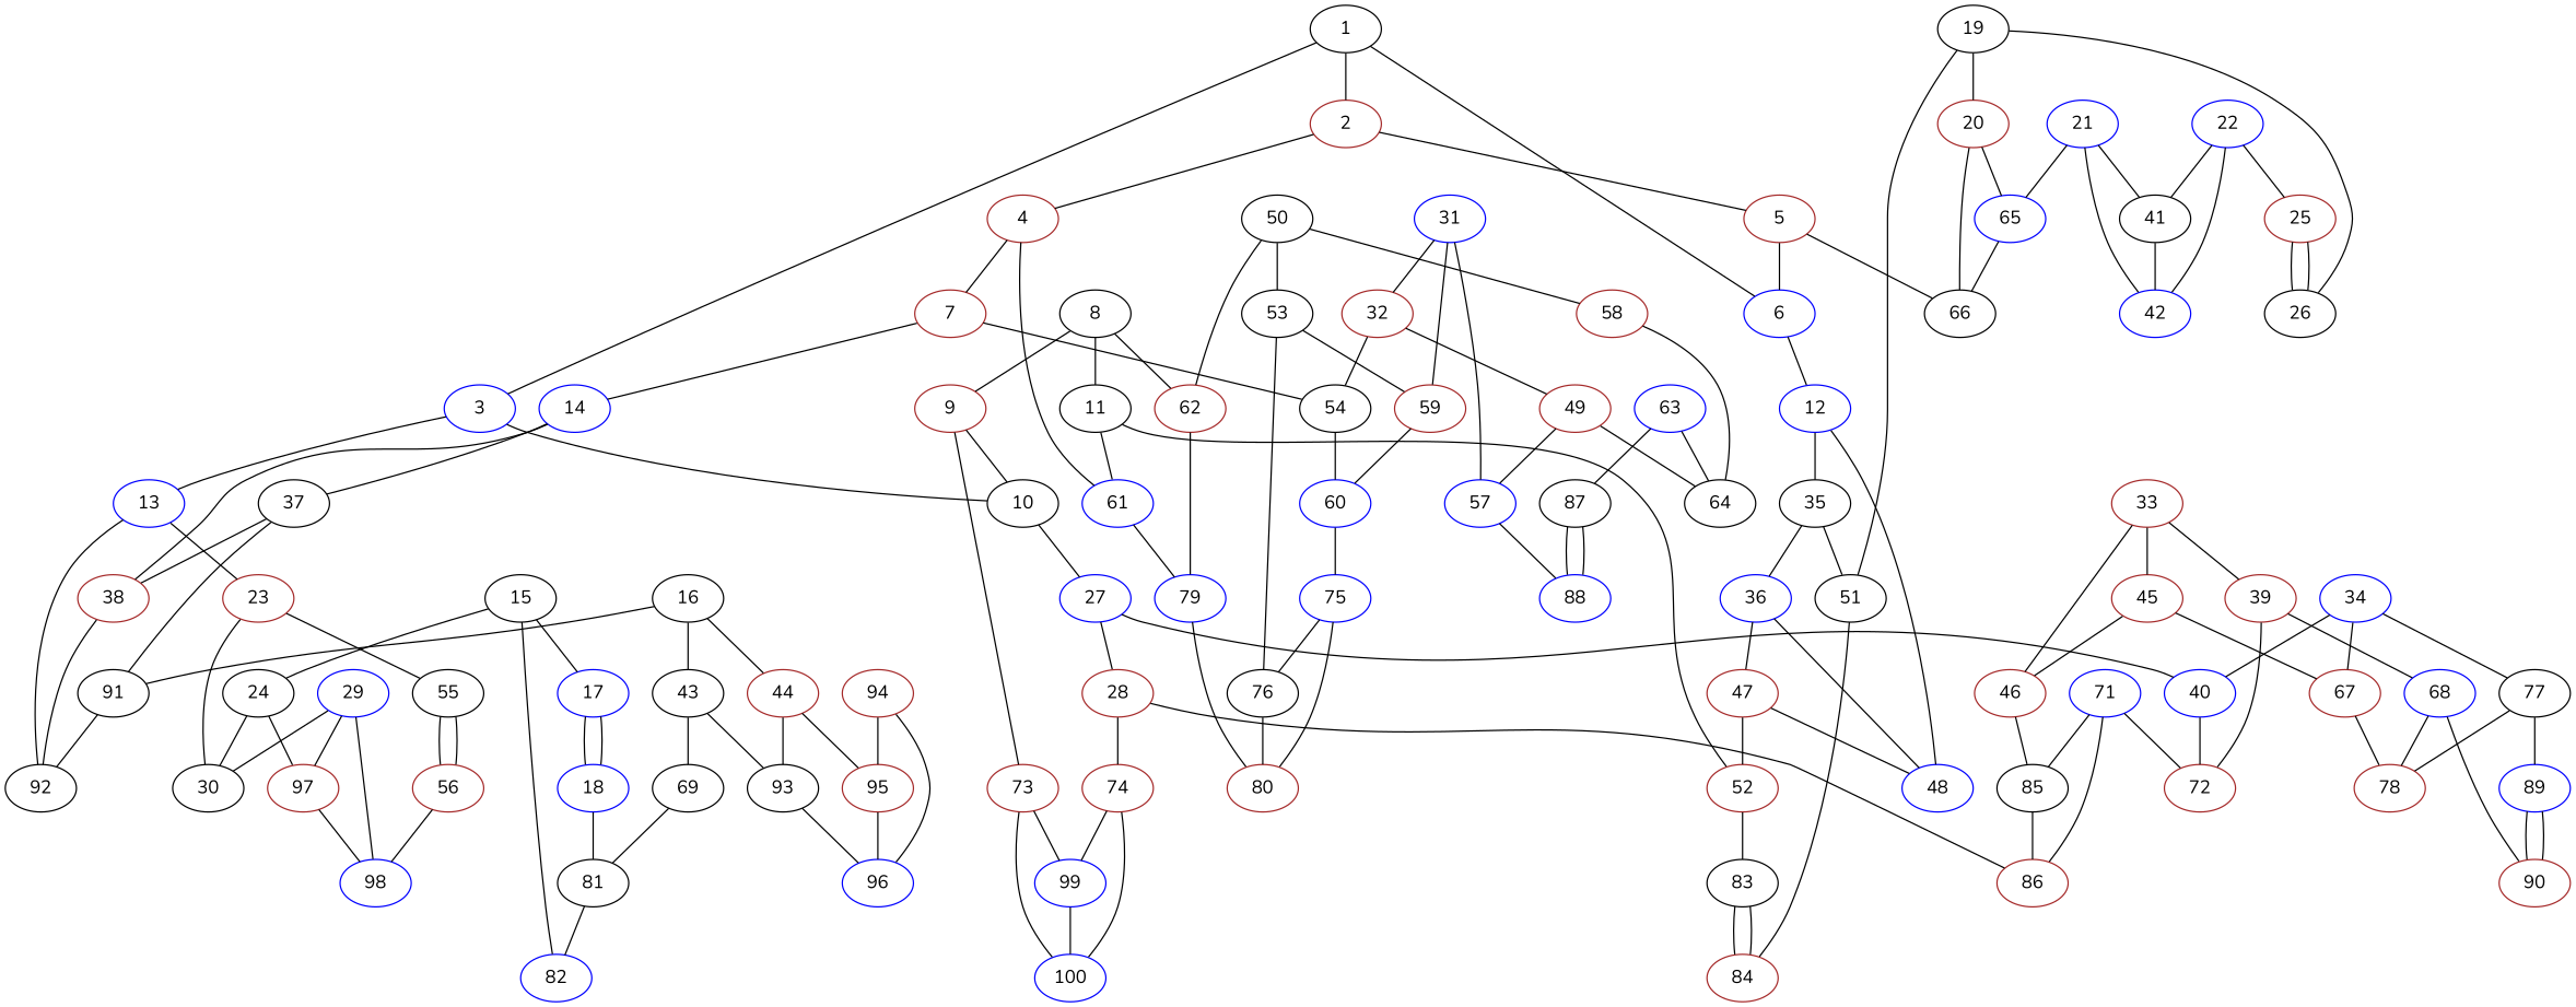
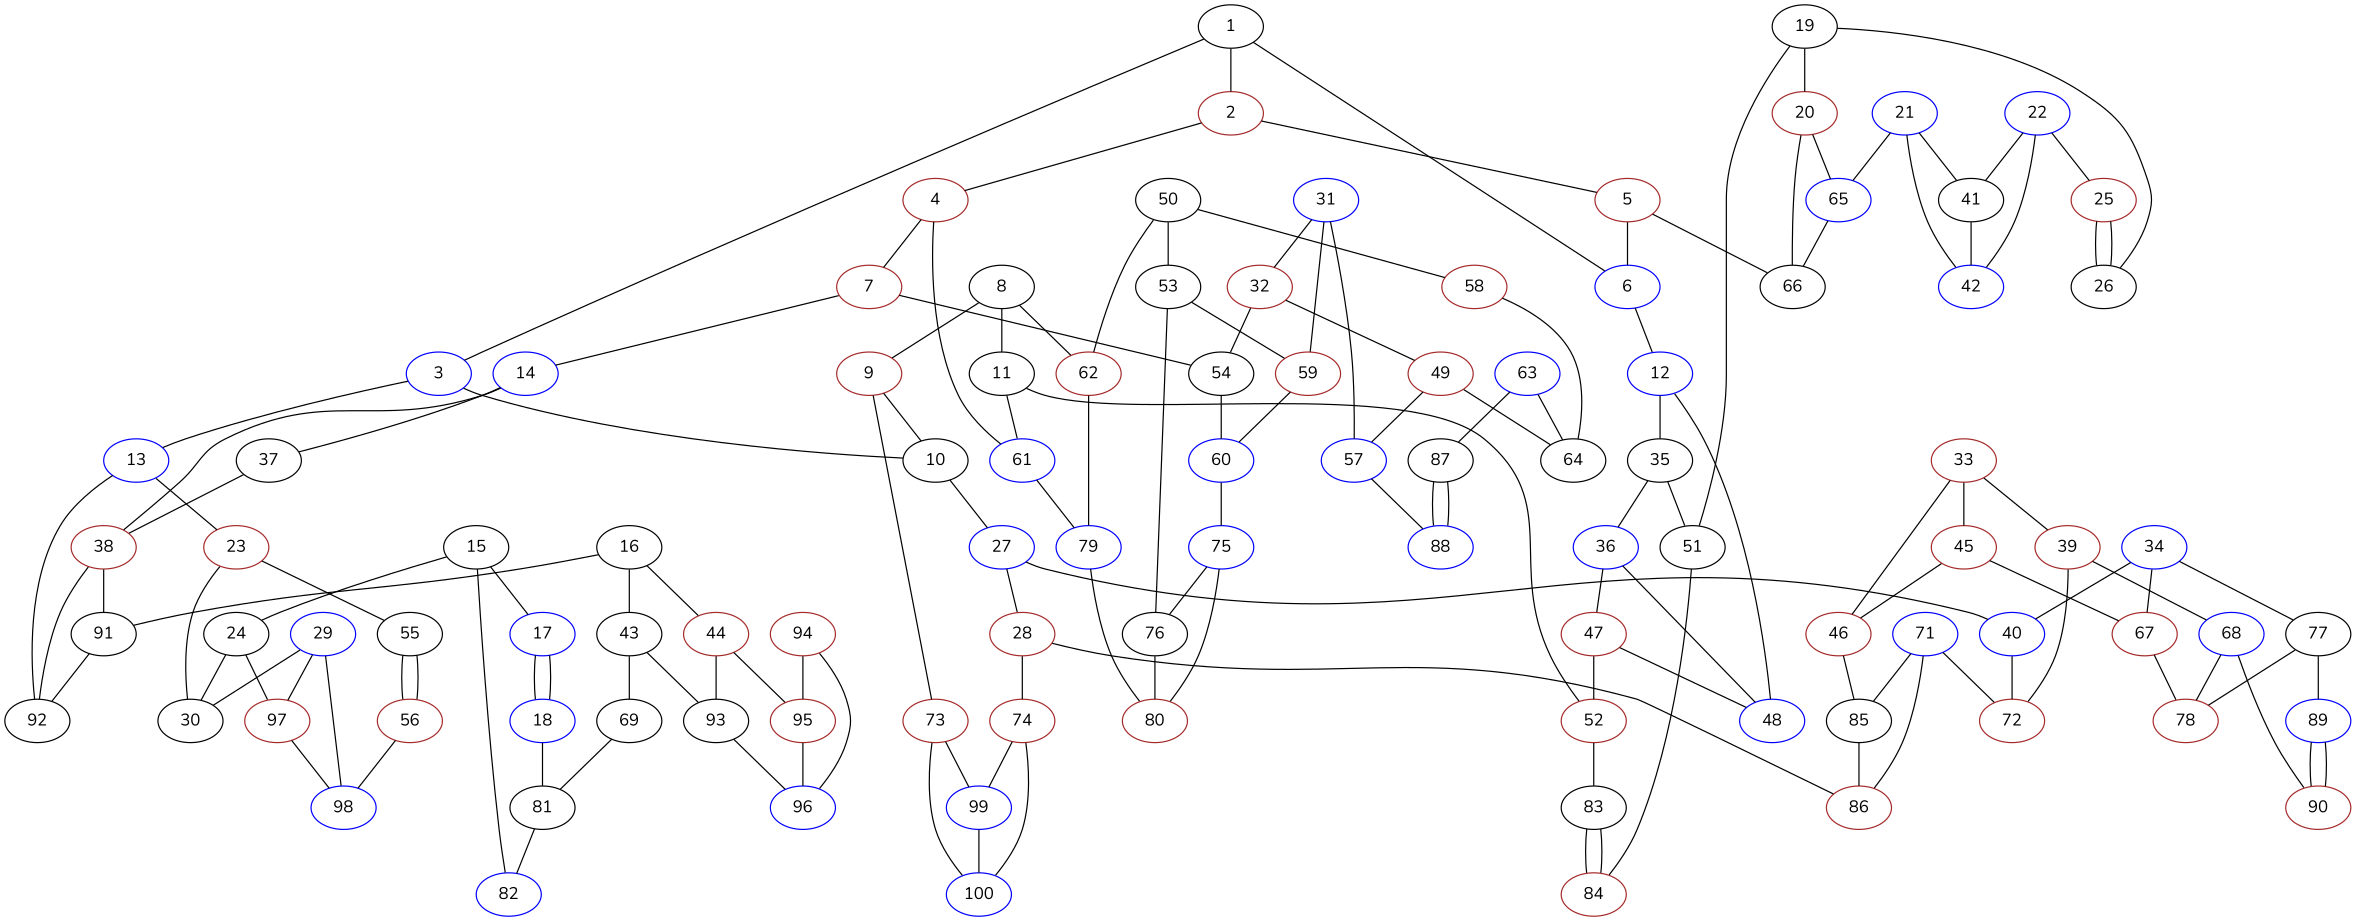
  graph {
    fontname=Nunito
    node [color=brown fontname=Nunito]
    edge [fontname=Nunito]
    1 [color=black]
    2
    3 [color=blue]
    6 [color=blue]
    4
    5
    10 [color=black]
    13 [color=blue]
    12 [color=blue]
    7
    61 [color=blue]
    66 [color=black]
    27 [color=blue]
    23
    92 [color=black]
    14 [color=blue]
    54 [color=black]
    79 [color=blue]
    35 [color=black]
    48 [color=blue]
    37 [color=black]
    38
    60 [color=blue]
    8 [color=black]
    9
    11 [color=black]
    62
    73
    52
    99 [color=blue]
    100 [color=blue]
    28
    40 [color=blue]
    83 [color=black]
    51 [color=black]
    36 [color=blue]
    30 [color=black]
    55 [color=black]
    91 [color=black]
    15 [color=black]
    17 [color=blue]
    24 [color=black]
    82 [color=blue]
    18 [color=blue]
    97
    16 [color=black]
    43 [color=black]
    44
    69 [color=black]
    93 [color=black]
    95
    81 [color=black]
    19 [color=black]
    20
    26 [color=black]
    65 [color=blue]
    84
    21 [color=blue]
    41 [color=black]
    42 [color=blue]
    22 [color=blue]
    25
    56
    98 [color=blue]
    74
    86
    72
    29 [color=blue]
    31 [color=blue]
    32
    57 [color=blue]
    59
    49
    88 [color=blue]
    64 [color=black]
    33
    39
    45
    46
    68 [color=blue]
    67
    85 [color=black]
    34 [color=blue]
    77 [color=black]
    78
    89 [color=blue]
    47
    90
    96 [color=blue]
    50 [color=black]
    53 [color=black]
    58
    76 [color=black]
    80
    75 [color=blue]
    63 [color=blue]
    87 [color=black]
    94
    71 [color=blue]
    1 -- 2
    1 -- 3
    1 -- 6
    2 -- 4
    2 -- 5
    3 -- 10
    3 -- 13
    6 -- 12
    4 -- 7
    4 -- 61
    5 -- 6
    5 -- 66
    10 -- 27
    13 -- 23
    13 -- 92
    12 -- 35
    12 -- 48
    7 -- 14
    7 -- 54
    61 -- 79
    27 -- 28
    27 -- 40
    23 -- 30
    23 -- 55
    14 -- 37
    14 -- 38
    54 -- 60
    79 -- 80
    35 -- 51
    35 -- 36
    37 -- 38
-   37 -- 91
+   38 -- 91
    38 -- 92
    60 -- 75
    8 -- 9
    8 -- 11
    8 -- 62
    9 -- 10
    9 -- 73
    11 -- 61
    11 -- 52
    62 -- 79
    73 -- 99
    73 -- 100
    52 -- 83
    99 -- 100
    28 -- 74
    28 -- 86
    40 -- 72
    83 -- 84
    83 -- 84
    51 -- 84
    36 -- 48
    36 -- 47
    55 -- 56
    55 -- 56
    91 -- 92
    15 -- 17
    15 -- 24
    15 -- 82
    17 -- 18
    17 -- 18
    24 -- 30
    24 -- 97
    18 -- 81
    97 -- 98
    16 -- 91
    16 -- 43
    16 -- 44
    43 -- 69
    43 -- 93
    44 -- 93
    44 -- 95
    69 -- 81
    93 -- 96
    95 -- 96
    81 -- 82
    19 -- 51
    19 -- 20
    19 -- 26
    20 -- 66
    20 -- 65
    65 -- 66
    21 -- 65
    21 -- 41
    21 -- 42
    41 -- 42
    22 -- 41
    22 -- 42
    22 -- 25
    25 -- 26
    25 -- 26
    56 -- 98
    74 -- 99
    74 -- 100
    29 -- 30
    29 -- 97
    29 -- 98
    31 -- 32
    31 -- 57
    31 -- 59
    32 -- 54
    32 -- 49
    57 -- 88
    59 -- 60
    49 -- 57
    49 -- 64
    33 -- 39
    33 -- 45
    33 -- 46
    39 -- 72
    39 -- 68
    45 -- 46
    45 -- 67
    46 -- 85
    68 -- 78
    68 -- 90
    67 -- 78
    85 -- 86
    34 -- 40
    34 -- 67
    34 -- 77
    77 -- 78
    77 -- 89
    89 -- 90
    89 -- 90
    47 -- 48
    47 -- 52
    50 -- 62
    50 -- 53
    50 -- 58
    53 -- 59
    53 -- 76
    58 -- 64
    76 -- 80
    75 -- 76
    75 -- 80
    63 -- 64
    63 -- 87
    87 -- 88
    87 -- 88
    94 -- 95
    94 -- 96
    71 -- 86
    71 -- 72
    71 -- 85
  }
